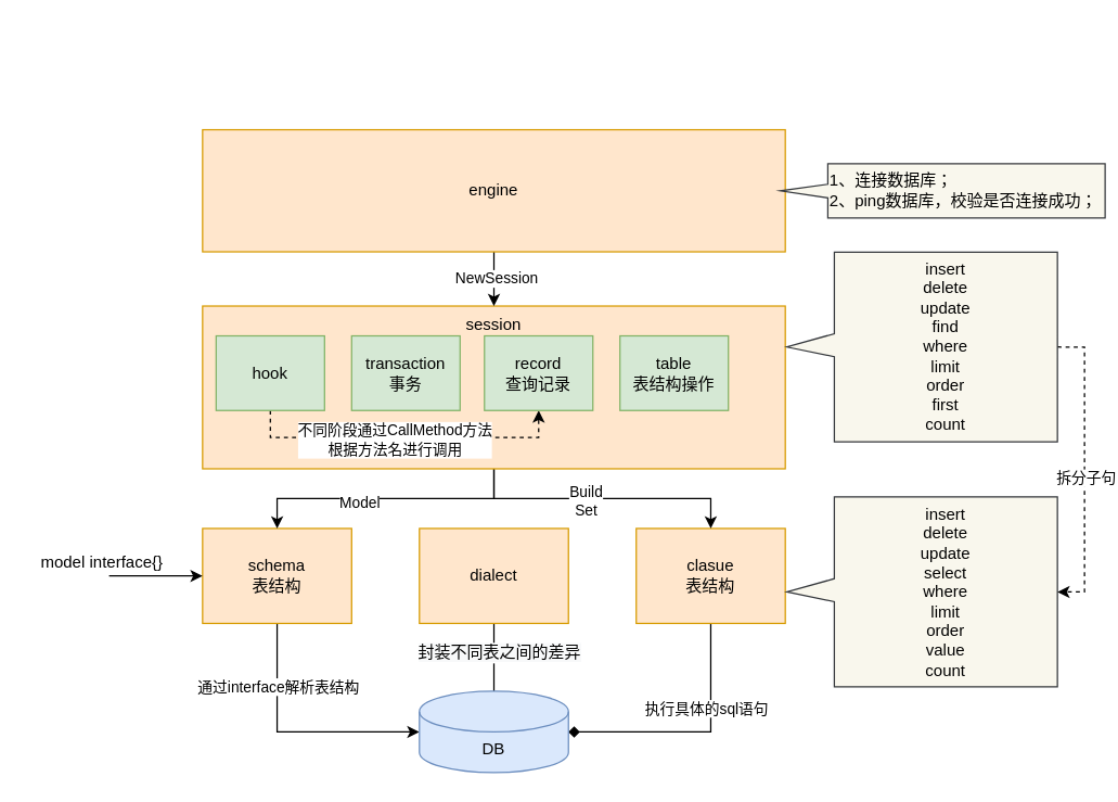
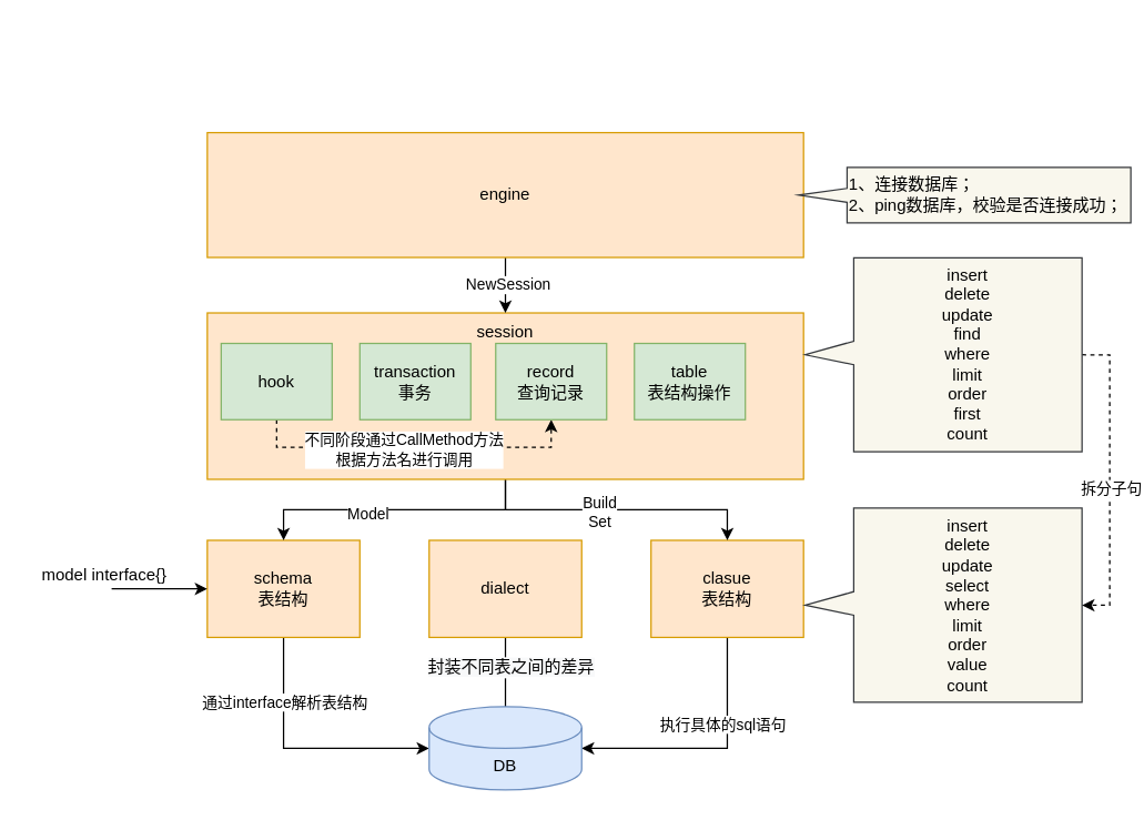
  <mxCell id="0" />
  <mxCell id="1" parent="0" />
  <mxCell id="2" style="edgeStyle=orthogonalEdgeStyle;rounded=0;orthogonalLoop=1;jettySize=auto;html=1;entryX=0;entryY=0.5;entryDx=0;entryDy=0;entryPerimeter=0;exitX=0.5;exitY=1;exitDx=0;exitDy=0;" edge="1" parent="1" source="4" target="11"><mxGeometry relative="1" as="geometry" /></mxCell>
  <mxCell id="3" value="通过interface解析表结构" style="edgeLabel;html=1;align=center;verticalAlign=middle;resizable=0;points=[];" vertex="1" connectable="0" parent="2"><mxGeometry x="-0.508" relative="1" as="geometry"><mxPoint as="offset" /></mxGeometry></mxCell>
  <mxCell id="4" value="schema&lt;br&gt;表结构" style="rounded=0;whiteSpace=wrap;html=1;fillColor=#ffe6cc;strokeColor=#d79b00;" vertex="1" parent="1"><mxGeometry x="149" y="389" width="110" height="70" as="geometry" /></mxCell>
  <mxCell id="5" value="" style="edgeStyle=orthogonalEdgeStyle;rounded=0;orthogonalLoop=1;jettySize=auto;html=1;endArrow=none;" edge="1" parent="1" source="7" target="11"><mxGeometry relative="1" as="geometry" /></mxCell>
  <mxCell id="6" value="&lt;span style=&quot;font-size: 12px; background-color: rgb(248, 249, 250);&quot;&gt;封装不同表之间的差异&lt;/span&gt;" style="edgeLabel;html=1;align=center;verticalAlign=middle;resizable=0;points=[];" vertex="1" connectable="0" parent="5"><mxGeometry x="-0.18" y="3" relative="1" as="geometry"><mxPoint as="offset" /></mxGeometry></mxCell>
  <mxCell id="7" value="dialect" style="rounded=0;whiteSpace=wrap;html=1;fillColor=#ffe6cc;strokeColor=#d79b00;" vertex="1" parent="1"><mxGeometry x="309" y="389" width="110" height="70" as="geometry" /></mxCell>
- <mxCell id="8" style="edgeStyle=orthogonalEdgeStyle;rounded=0;orthogonalLoop=1;jettySize=auto;html=1;entryX=1;entryY=0.5;entryDx=0;entryDy=0;entryPerimeter=0;exitX=0.5;exitY=1;exitDx=0;exitDy=0;endArrow=diamond;" edge="1" parent="1" source="10" target="11"><mxGeometry relative="1" as="geometry" /></mxCell>
+ <mxCell id="8" style="edgeStyle=orthogonalEdgeStyle;rounded=0;orthogonalLoop=1;jettySize=auto;html=1;entryX=1;entryY=0.5;entryDx=0;entryDy=0;entryPerimeter=0;exitX=0.5;exitY=1;exitDx=0;exitDy=0;" edge="1" parent="1" source="10" target="11"><mxGeometry relative="1" as="geometry" /></mxCell>
  <mxCell id="9" value="执行具体的sql语句" style="edgeLabel;html=1;align=center;verticalAlign=middle;resizable=0;points=[];" vertex="1" connectable="0" parent="8"><mxGeometry x="-0.335" y="-4" relative="1" as="geometry"><mxPoint as="offset" /></mxGeometry></mxCell>
  <mxCell id="10" value="clasue&lt;br&gt;表结构" style="rounded=0;whiteSpace=wrap;html=1;fillColor=#ffe6cc;strokeColor=#d79b00;" vertex="1" parent="1"><mxGeometry x="469" y="389" width="110" height="70" as="geometry" /></mxCell>
  <mxCell id="11" value="DB" style="shape=cylinder3;whiteSpace=wrap;html=1;boundedLbl=1;backgroundOutline=1;size=15;fillColor=#dae8fc;strokeColor=#6c8ebf;" vertex="1" parent="1"><mxGeometry x="309" y="509" width="110" height="60" as="geometry" /></mxCell>
  <mxCell id="12" style="edgeStyle=orthogonalEdgeStyle;rounded=0;orthogonalLoop=1;jettySize=auto;html=1;" edge="1" parent="1" source="16" target="4"><mxGeometry relative="1" as="geometry" /></mxCell>
  <mxCell id="13" value="Model" style="edgeLabel;html=1;align=center;verticalAlign=middle;resizable=0;points=[];" vertex="1" connectable="0" parent="12"><mxGeometry x="0.193" y="2" relative="1" as="geometry"><mxPoint as="offset" /></mxGeometry></mxCell>
  <mxCell id="14" style="edgeStyle=orthogonalEdgeStyle;rounded=0;orthogonalLoop=1;jettySize=auto;html=1;" edge="1" parent="1" source="16" target="10"><mxGeometry relative="1" as="geometry" /></mxCell>
  <mxCell id="15" value="Build&lt;br&gt;Set" style="edgeLabel;html=1;align=center;verticalAlign=middle;resizable=0;points=[];" vertex="1" connectable="0" parent="14"><mxGeometry x="-0.126" y="-1" relative="1" as="geometry"><mxPoint as="offset" /></mxGeometry></mxCell>
  <mxCell id="16" value="session" style="rounded=0;whiteSpace=wrap;html=1;fillColor=#ffe6cc;strokeColor=#d79b00;verticalAlign=top;" vertex="1" parent="1"><mxGeometry x="149" y="225" width="430" height="120" as="geometry" /></mxCell>
  <mxCell id="17" style="edgeStyle=orthogonalEdgeStyle;rounded=0;orthogonalLoop=1;jettySize=auto;html=1;entryX=0.5;entryY=1;entryDx=0;entryDy=0;exitX=0.5;exitY=1;exitDx=0;exitDy=0;dashed=1;" edge="1" parent="1" source="19" target="22"><mxGeometry relative="1" as="geometry" /></mxCell>
  <mxCell id="18" value="不同阶段通过CallMethod方法&lt;br&gt;根据方法名进行调用" style="edgeLabel;html=1;align=center;verticalAlign=middle;resizable=0;points=[];labelBackgroundColor=#FFFFFF;" vertex="1" connectable="0" parent="17"><mxGeometry x="0.008" y="-1" relative="1" as="geometry"><mxPoint x="-9" as="offset" /></mxGeometry></mxCell>
  <mxCell id="19" value="hook" style="rounded=0;whiteSpace=wrap;html=1;fillColor=#d5e8d4;strokeColor=#82b366;" vertex="1" parent="1"><mxGeometry x="159" y="247" width="80" height="55" as="geometry" /></mxCell>
  <mxCell id="20" value="transaction&lt;br&gt;事务" style="rounded=0;whiteSpace=wrap;html=1;fillColor=#d5e8d4;strokeColor=#82b366;" vertex="1" parent="1"><mxGeometry x="259" y="247" width="80" height="55" as="geometry" /></mxCell>
  <mxCell id="21" value="table&lt;br&gt;表结构操作" style="rounded=0;whiteSpace=wrap;html=1;fillColor=#d5e8d4;strokeColor=#82b366;" vertex="1" parent="1"><mxGeometry x="457" y="247" width="80" height="55" as="geometry" /></mxCell>
  <mxCell id="22" value="record&lt;br&gt;查询记录" style="rounded=0;whiteSpace=wrap;html=1;fillColor=#d5e8d4;strokeColor=#82b366;" vertex="1" parent="1"><mxGeometry x="357" y="247" width="80" height="55" as="geometry" /></mxCell>
  <mxCell id="23" style="edgeStyle=orthogonalEdgeStyle;rounded=0;orthogonalLoop=1;jettySize=auto;html=1;entryX=0.5;entryY=0;entryDx=0;entryDy=0;" edge="1" parent="1" source="25" target="16"><mxGeometry relative="1" as="geometry" /></mxCell>
  <mxCell id="24" value="NewSession" style="edgeLabel;html=1;align=center;verticalAlign=middle;resizable=0;points=[];" vertex="1" connectable="0" parent="23"><mxGeometry x="-0.067" y="1" relative="1" as="geometry"><mxPoint as="offset" /></mxGeometry></mxCell>
  <mxCell id="25" value="engine" style="rounded=0;whiteSpace=wrap;html=1;fillColor=#ffe6cc;strokeColor=#d79b00;verticalAlign=middle;" vertex="1" parent="1"><mxGeometry x="149" y="95" width="430" height="90" as="geometry" /></mxCell>
  <mxCell id="26" value="insert&lt;br&gt;delete&lt;br&gt;update&lt;br&gt;select&lt;br&gt;where&lt;br&gt;limit&lt;br&gt;order&lt;br&gt;value&lt;br&gt;count" style="shape=callout;whiteSpace=wrap;html=1;perimeter=calloutPerimeter;rotation=90;base=17;size=35;position=0.43;fillColor=#f9f7ed;strokeColor=#36393d;verticalAlign=middle;align=center;horizontal=0;" vertex="1" parent="1"><mxGeometry x="610" y="336" width="140" height="199.63" as="geometry" /></mxCell>
  <mxCell id="27" style="edgeStyle=orthogonalEdgeStyle;rounded=0;orthogonalLoop=1;jettySize=auto;html=1;entryX=0.5;entryY=0;entryDx=0;entryDy=0;entryPerimeter=0;exitX=0.5;exitY=0;exitDx=0;exitDy=0;exitPerimeter=0;dashed=1;" edge="1" parent="1" source="29" target="26"><mxGeometry relative="1" as="geometry" /></mxCell>
  <mxCell id="28" value="拆分子句" style="edgeLabel;html=1;align=center;verticalAlign=middle;resizable=0;points=[];" vertex="1" connectable="0" parent="27"><mxGeometry x="-0.054" y="1" relative="1" as="geometry"><mxPoint y="12" as="offset" /></mxGeometry></mxCell>
  <mxCell id="29" value="insert&lt;br&gt;delete&lt;br&gt;update&lt;br&gt;find&lt;br&gt;where&lt;br&gt;limit&lt;br&gt;order&lt;br&gt;first&lt;br&gt;count" style="shape=callout;whiteSpace=wrap;html=1;perimeter=calloutPerimeter;rotation=90;base=17;size=35;position=0.43;fillColor=#f9f7ed;strokeColor=#36393d;verticalAlign=middle;align=center;horizontal=0;" vertex="1" parent="1"><mxGeometry x="610" y="155.37" width="140" height="199.63" as="geometry" /></mxCell>
  <mxCell id="30" value="" style="endArrow=classic;html=1;rounded=0;entryX=0;entryY=0.5;entryDx=0;entryDy=0;" edge="1" parent="1" target="4"><mxGeometry width="50" height="50" relative="1" as="geometry"><mxPoint x="80" y="424" as="sourcePoint" /><mxPoint x="40" y="409" as="targetPoint" /></mxGeometry></mxCell>
  <mxCell id="31" value="model interface{}" style="text;html=1;strokeColor=none;fillColor=none;align=center;verticalAlign=middle;whiteSpace=wrap;rounded=0;" vertex="1" parent="1"><mxGeometry x="20" y="399" width="110" height="30" as="geometry" /></mxCell>
  <mxCell id="32" value="1、连接数据库；&lt;br&gt;2、ping数据库，校验是否连接成功；" style="shape=callout;whiteSpace=wrap;html=1;perimeter=calloutPerimeter;rotation=90;base=10;size=35;position=0.38;fillColor=#f9f7ed;strokeColor=#36393d;verticalAlign=middle;align=left;horizontal=0;" vertex="1" parent="1"><mxGeometry x="675.19" y="20.18" width="40" height="239.62" as="geometry" /></mxCell>
